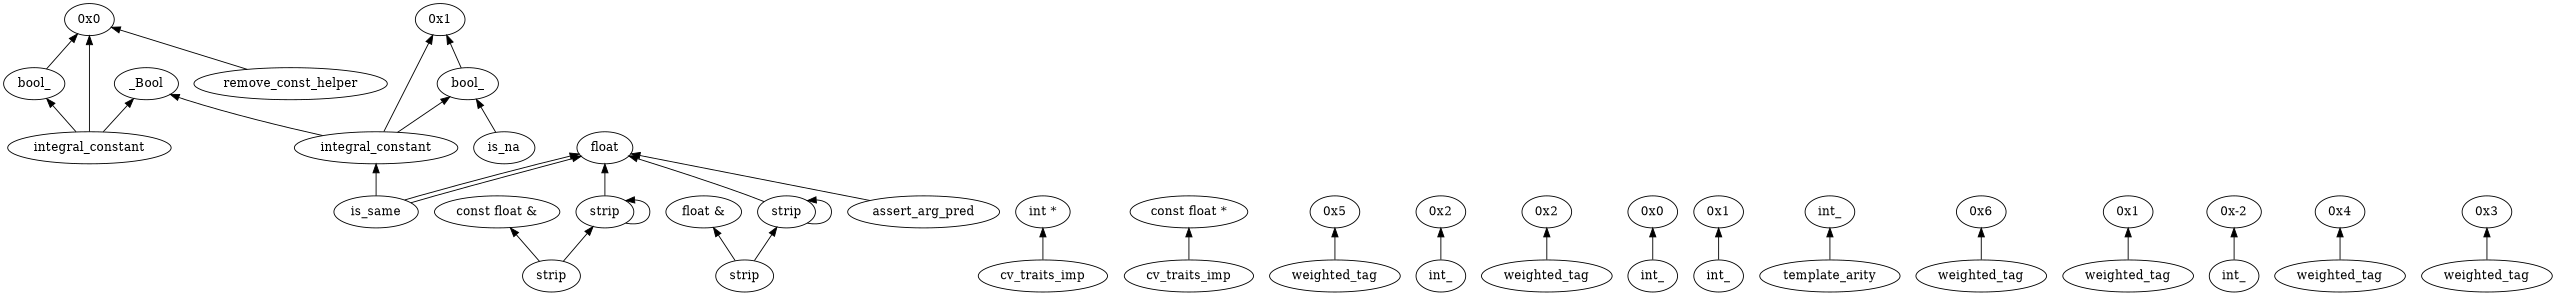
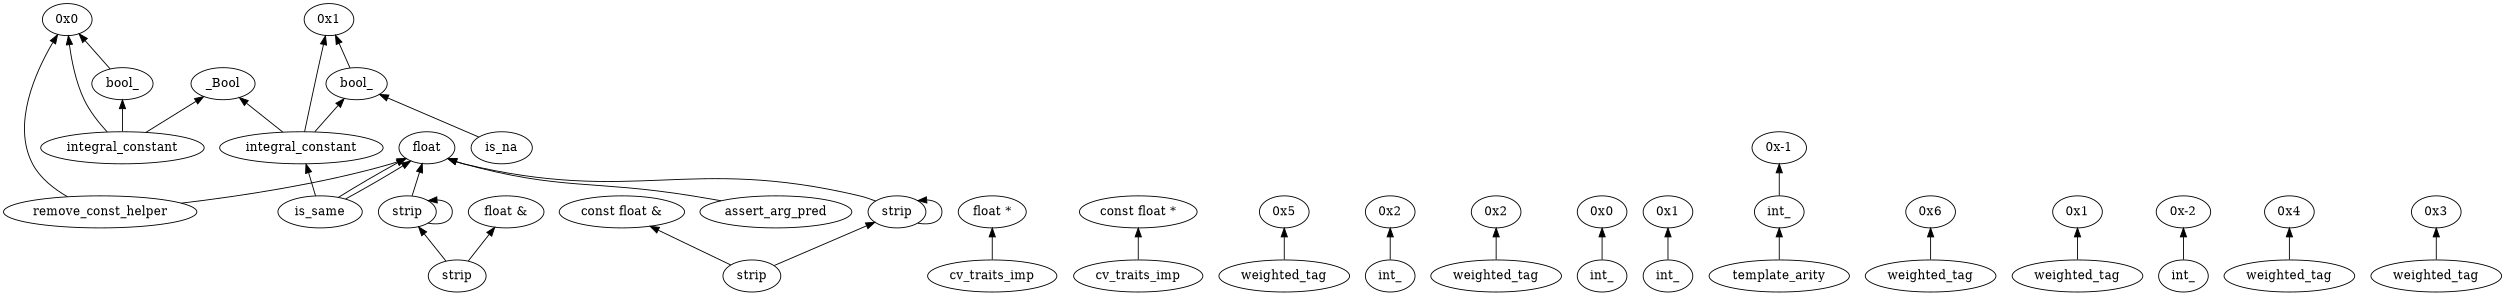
  digraph {
    rankdir=BT
    n1 [label=_Bool]
    n2 [label=float]
-   n3 [label="int *"]
+   n3 [label="float *"]
    n4 [label="float &amp;"]
    n5 [label="const float *"]
    n6 [label="const float &amp;"]
    n7 [label=weighted_tag]
    n8 [label="0x5"]
    n9 [label=int_]
    n10 [label="0x2"]
    n11 [label=is_na]
    n12 [label=bool_]
    n13 [label="0x1"]
    n14 [label=weighted_tag]
    n15 [label="0x2"]
    n16 [label=strip]
    n17 [label=strip]
    n18 [label=cv_traits_imp]
    n19 [label=int_]
    n20 [label="0x0"]
    n21 [label=cv_traits_imp]
    n22 [label=int_]
    n23 [label="0x1"]
    n24 [label=bool_]
    n25 [label="0x0"]
    n26 [label=strip]
    n27 [label=strip]
    n28 [label=template_arity]
    n29 [label=int_]
+   n30 [label="0x-1"]
    n31 [label=weighted_tag]
    n32 [label="0x6"]
    n33 [label=weighted_tag]
    n34 [label="0x1"]
    n35 [label=int_]
    n36 [label="0x-2"]
    n37 [label=integral_constant]
    n38 [label=is_same]
    n39 [label=integral_constant]
    n40 [label=weighted_tag]
    n41 [label="0x4"]
    n42 [label=weighted_tag]
    n43 [label="0x3"]
    n44 [label=assert_arg_pred]
    n45 [label=remove_const_helper]
    n7 -> n8
    n9 -> n10
    n11 -> n12
    n12 -> n13
    n14 -> n15
    n16 -> n6
    n16 -> n17
    n17 -> n2
    n17 -> n17
    n18 -> n3
    n19 -> n20
    n21 -> n5
    n22 -> n23
    n24 -> n25
    n26 -> n4
    n26 -> n27
    n27 -> n2
    n27 -> n27
    n28 -> n29
+   n29 -> n30
    n31 -> n32
    n33 -> n34
    n35 -> n36
    n37 -> n1
    n37 -> n24
    n37 -> n25
    n38 -> n2
    n38 -> n2
    n38 -> n39
    n39 -> n1
    n39 -> n12
    n39 -> n13
    n40 -> n41
    n42 -> n43
    n44 -> n2
+   n45 -> n2
    n45 -> n25
  }
